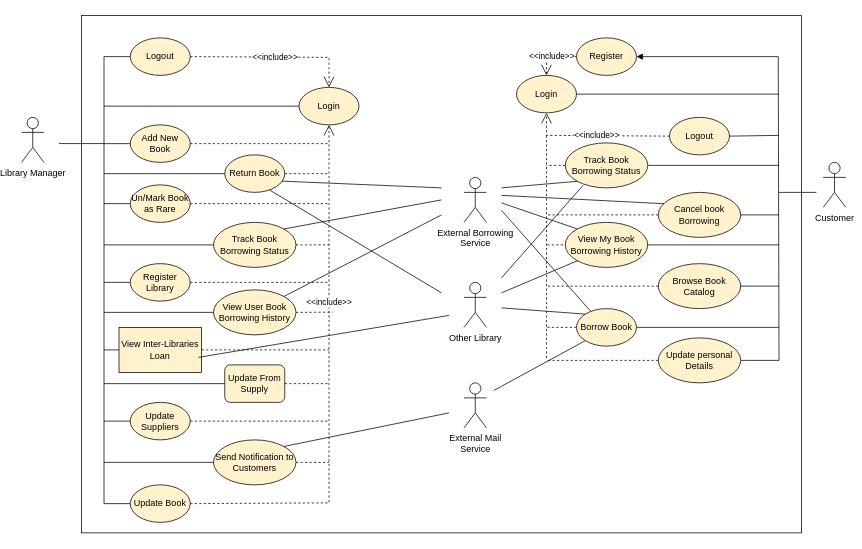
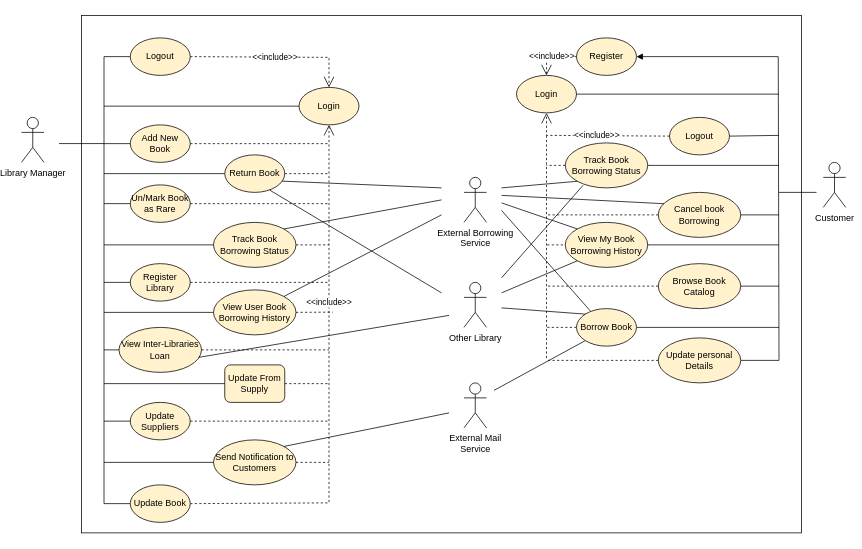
  <mxCell id="0" />
  <mxCell id="1" parent="0" />
  <mxCell id="2" value="Library Manager" style="shape=umlActor;verticalLabelPosition=bottom;verticalAlign=top;html=1;outlineConnect=0;" parent="1" vertex="1"><mxGeometry x="20" y="156" width="30" height="60" as="geometry" /></mxCell>
  <mxCell id="3" value="Customer" style="shape=umlActor;verticalLabelPosition=bottom;verticalAlign=top;html=1;outlineConnect=0;" parent="1" vertex="1"><mxGeometry x="1089" y="216" width="30" height="60" as="geometry" /></mxCell>
  <mxCell id="4" value="Login" style="ellipse;whiteSpace=wrap;html=1;fillColor=#fff2cc;strokeColor=#000000;" parent="1" vertex="1"><mxGeometry x="390" y="116" width="80" height="50" as="geometry" /></mxCell>
  <mxCell id="5" value="Logout" style="ellipse;whiteSpace=wrap;html=1;fillColor=#fff2cc;strokeColor=#000000;" parent="1" vertex="1"><mxGeometry x="165" y="50" width="80" height="50" as="geometry" /></mxCell>
  <mxCell id="6" value="External Mail&lt;div&gt;Service&lt;/div&gt;" style="shape=umlActor;verticalLabelPosition=bottom;verticalAlign=top;html=1;outlineConnect=0;" parent="1" vertex="1"><mxGeometry x="610" y="510" width="30" height="60" as="geometry" /></mxCell>
  <mxCell id="7" value="External Borrowing&lt;div&gt;Service&lt;/div&gt;" style="shape=umlActor;verticalLabelPosition=bottom;verticalAlign=top;html=1;outlineConnect=0;" parent="1" vertex="1"><mxGeometry x="610" y="236" width="30" height="60" as="geometry" /></mxCell>
  <mxCell id="8" value="Other Library" style="shape=umlActor;verticalLabelPosition=bottom;verticalAlign=top;html=1;outlineConnect=0;" parent="1" vertex="1"><mxGeometry x="610" y="376" width="30" height="60" as="geometry" /></mxCell>
  <mxCell id="9" value="Add New&lt;div&gt;Book&lt;/div&gt;" style="ellipse;whiteSpace=wrap;html=1;fillColor=#fff2cc;strokeColor=#000000;" parent="1" vertex="1"><mxGeometry x="165" y="166" width="80" height="50" as="geometry" /></mxCell>
  <mxCell id="10" value="Un/Mark Book&lt;div&gt;as Rare&lt;/div&gt;" style="ellipse;whiteSpace=wrap;html=1;fillColor=#fff2cc;strokeColor=#000000;" parent="1" vertex="1"><mxGeometry x="165" y="246" width="80" height="50" as="geometry" /></mxCell>
  <mxCell id="11" value="Register Library" style="ellipse;whiteSpace=wrap;html=1;fillColor=#fff2cc;strokeColor=#000000;" parent="1" vertex="1"><mxGeometry x="165" y="351" width="80" height="50" as="geometry" /></mxCell>
  <mxCell id="12" value="Track Book Borrowing Status" style="ellipse;whiteSpace=wrap;html=1;fillColor=#fff2cc;strokeColor=#000000;" parent="1" vertex="1"><mxGeometry x="276" y="296" width="110" height="60" as="geometry" /></mxCell>
  <mxCell id="13" value="View User Book Borrowing History" style="ellipse;whiteSpace=wrap;html=1;fillColor=#fff2cc;strokeColor=#000000;" parent="1" vertex="1"><mxGeometry x="276" y="386" width="110" height="60" as="geometry" /></mxCell>
- <mxCell id="14" value="View Inter-Libraries Loan" style="whiteSpace=wrap;html=1;fillColor=#fff2cc;strokeColor=#000000;rounded=0;" parent="1" vertex="1"><mxGeometry x="150" y="436" width="110" height="60" as="geometry" /></mxCell>
+ <mxCell id="14" value="View Inter-Libraries Loan" style="ellipse;whiteSpace=wrap;html=1;fillColor=#fff2cc;strokeColor=#000000;" parent="1" vertex="1"><mxGeometry x="150" y="436" width="110" height="60" as="geometry" /></mxCell>
  <mxCell id="15" value="Update Suppliers" style="ellipse;whiteSpace=wrap;html=1;fillColor=#fff2cc;strokeColor=#000000;" parent="1" vertex="1"><mxGeometry x="165" y="536" width="80" height="50" as="geometry" /></mxCell>
  <mxCell id="16" value="Update From Supply" style="whiteSpace=wrap;html=1;fillColor=#fff2cc;strokeColor=#000000;rounded=1;" parent="1" vertex="1"><mxGeometry x="291" y="486" width="80" height="50" as="geometry" /></mxCell>
  <mxCell id="17" value="Send Notification to Customers" style="ellipse;whiteSpace=wrap;html=1;fillColor=#fff2cc;strokeColor=#000000;" parent="1" vertex="1"><mxGeometry x="276" y="586" width="110" height="60" as="geometry" /></mxCell>
  <mxCell id="18" value="" style="endArrow=none;html=1;rounded=0;entryX=0;entryY=0.5;entryDx=0;entryDy=0;exitX=0;exitY=0.5;exitDx=0;exitDy=0;" parent="1" target="5" edge="1"><mxGeometry width="50" height="50" relative="1" as="geometry"><mxPoint x="165" y="671" as="sourcePoint" /><mxPoint x="380" y="166" as="targetPoint" /><Array as="points"><mxPoint x="130" y="671" /><mxPoint x="130" y="75" /></Array></mxGeometry></mxCell>
  <mxCell id="19" value="&amp;lt;&amp;lt;include&amp;gt;&amp;gt;" style="endArrow=open;endSize=12;dashed=1;html=1;rounded=0;exitX=1;exitY=0.5;exitDx=0;exitDy=0;entryX=0.5;entryY=0;entryDx=0;entryDy=0;" parent="1" source="5" target="4" edge="1"><mxGeometry width="160" relative="1" as="geometry"><mxPoint x="470" y="316" as="sourcePoint" /><mxPoint x="630" y="316" as="targetPoint" /><Array as="points"><mxPoint x="430" y="76" /></Array></mxGeometry></mxCell>
  <mxCell id="20" value="" style="endArrow=none;html=1;rounded=0;exitX=0;exitY=0.5;exitDx=0;exitDy=0;" parent="1" source="4" edge="1"><mxGeometry width="50" height="50" relative="1" as="geometry"><mxPoint x="530" y="346" as="sourcePoint" /><mxPoint x="130" y="141" as="targetPoint" /></mxGeometry></mxCell>
  <mxCell id="21" value="" style="endArrow=none;html=1;rounded=0;exitX=0;exitY=0.5;exitDx=0;exitDy=0;" parent="1" source="9" edge="1"><mxGeometry width="50" height="50" relative="1" as="geometry"><mxPoint x="530" y="346" as="sourcePoint" /><mxPoint x="130" y="191" as="targetPoint" /></mxGeometry></mxCell>
  <mxCell id="22" value="&amp;lt;&amp;lt;include&amp;gt;&amp;gt;" style="endArrow=open;endSize=12;dashed=1;html=1;rounded=0;entryX=0.5;entryY=1;entryDx=0;entryDy=0;exitX=1;exitY=0.5;exitDx=0;exitDy=0;" parent="1" target="4" edge="1"><mxGeometry x="0.313" width="160" relative="1" as="geometry"><mxPoint x="245" y="671" as="sourcePoint" /><mxPoint x="421" y="126" as="targetPoint" /><Array as="points"><mxPoint x="430" y="670" /></Array><mxPoint as="offset" /></mxGeometry></mxCell>
  <mxCell id="23" value="" style="endArrow=none;dashed=1;html=1;rounded=0;exitX=1;exitY=0.5;exitDx=0;exitDy=0;" parent="1" source="9" edge="1"><mxGeometry width="50" height="50" relative="1" as="geometry"><mxPoint x="510" y="366" as="sourcePoint" /><mxPoint x="430" y="191" as="targetPoint" /></mxGeometry></mxCell>
  <mxCell id="24" value="" style="endArrow=none;dashed=1;html=1;rounded=0;exitX=1;exitY=0.5;exitDx=0;exitDy=0;" parent="1" edge="1"><mxGeometry width="50" height="50" relative="1" as="geometry"><mxPoint x="371" y="231" as="sourcePoint" /><mxPoint x="430" y="231" as="targetPoint" /></mxGeometry></mxCell>
  <mxCell id="25" value="" style="endArrow=none;dashed=1;html=1;rounded=0;exitX=1;exitY=0.5;exitDx=0;exitDy=0;" parent="1" source="10" edge="1"><mxGeometry width="50" height="50" relative="1" as="geometry"><mxPoint x="271" y="270.66" as="sourcePoint" /><mxPoint x="430" y="271" as="targetPoint" /></mxGeometry></mxCell>
  <mxCell id="26" value="" style="endArrow=none;dashed=1;html=1;rounded=0;exitX=1;exitY=0.5;exitDx=0;exitDy=0;" parent="1" source="12" edge="1"><mxGeometry width="50" height="50" relative="1" as="geometry"><mxPoint x="255" y="281" as="sourcePoint" /><mxPoint x="430" y="326" as="targetPoint" /></mxGeometry></mxCell>
  <mxCell id="27" value="" style="endArrow=none;dashed=1;html=1;rounded=0;exitX=1;exitY=0.5;exitDx=0;exitDy=0;" parent="1" source="11" edge="1"><mxGeometry width="50" height="50" relative="1" as="geometry"><mxPoint x="396" y="336" as="sourcePoint" /><mxPoint x="430" y="376" as="targetPoint" /></mxGeometry></mxCell>
  <mxCell id="28" value="" style="endArrow=none;dashed=1;html=1;rounded=0;exitX=1;exitY=0.5;exitDx=0;exitDy=0;" parent="1" source="13" edge="1"><mxGeometry width="50" height="50" relative="1" as="geometry"><mxPoint x="400" y="446" as="sourcePoint" /><mxPoint x="435" y="415.66" as="targetPoint" /></mxGeometry></mxCell>
  <mxCell id="29" value="" style="endArrow=none;dashed=1;html=1;rounded=0;exitX=1;exitY=0.5;exitDx=0;exitDy=0;" parent="1" source="16" edge="1"><mxGeometry width="50" height="50" relative="1" as="geometry"><mxPoint x="265" y="396" as="sourcePoint" /><mxPoint x="430" y="511" as="targetPoint" /></mxGeometry></mxCell>
  <mxCell id="30" value="" style="endArrow=none;dashed=1;html=1;rounded=0;exitX=1;exitY=0.5;exitDx=0;exitDy=0;" parent="1" source="14" edge="1"><mxGeometry width="50" height="50" relative="1" as="geometry"><mxPoint x="275" y="406" as="sourcePoint" /><mxPoint x="430" y="466" as="targetPoint" /></mxGeometry></mxCell>
  <mxCell id="31" value="" style="endArrow=none;dashed=1;html=1;rounded=0;exitX=1;exitY=0.5;exitDx=0;exitDy=0;" parent="1" source="15" edge="1"><mxGeometry width="50" height="50" relative="1" as="geometry"><mxPoint x="285" y="416" as="sourcePoint" /><mxPoint x="430" y="561" as="targetPoint" /></mxGeometry></mxCell>
  <mxCell id="32" value="" style="endArrow=none;html=1;rounded=0;entryX=0;entryY=0.5;entryDx=0;entryDy=0;" parent="1" edge="1"><mxGeometry width="50" height="50" relative="1" as="geometry"><mxPoint x="130" y="231" as="sourcePoint" /><mxPoint x="291" y="231" as="targetPoint" /></mxGeometry></mxCell>
  <mxCell id="33" value="" style="endArrow=none;html=1;rounded=0;exitX=0;exitY=0.5;exitDx=0;exitDy=0;" parent="1" source="10" edge="1"><mxGeometry width="50" height="50" relative="1" as="geometry"><mxPoint x="185" y="211" as="sourcePoint" /><mxPoint x="130" y="271" as="targetPoint" /></mxGeometry></mxCell>
  <mxCell id="34" value="" style="endArrow=none;html=1;rounded=0;exitX=0;exitY=0.5;exitDx=0;exitDy=0;" parent="1" source="12" edge="1"><mxGeometry width="50" height="50" relative="1" as="geometry"><mxPoint x="195" y="221" as="sourcePoint" /><mxPoint x="130" y="326" as="targetPoint" /></mxGeometry></mxCell>
  <mxCell id="35" value="" style="endArrow=none;html=1;rounded=0;exitX=0;exitY=0.5;exitDx=0;exitDy=0;" parent="1" source="11" edge="1"><mxGeometry width="50" height="50" relative="1" as="geometry"><mxPoint x="205" y="231" as="sourcePoint" /><mxPoint x="130" y="376" as="targetPoint" /></mxGeometry></mxCell>
  <mxCell id="36" value="" style="endArrow=none;html=1;rounded=0;exitX=0;exitY=0.5;exitDx=0;exitDy=0;" parent="1" source="13" edge="1"><mxGeometry width="50" height="50" relative="1" as="geometry"><mxPoint x="215" y="241" as="sourcePoint" /><mxPoint x="130" y="416" as="targetPoint" /></mxGeometry></mxCell>
  <mxCell id="37" value="" style="endArrow=none;html=1;rounded=0;exitX=0;exitY=0.5;exitDx=0;exitDy=0;" parent="1" source="14" edge="1"><mxGeometry width="50" height="50" relative="1" as="geometry"><mxPoint x="225" y="251" as="sourcePoint" /><mxPoint x="130" y="466" as="targetPoint" /></mxGeometry></mxCell>
  <mxCell id="38" value="" style="endArrow=none;html=1;rounded=0;exitX=0;exitY=0.5;exitDx=0;exitDy=0;" parent="1" source="16" edge="1"><mxGeometry width="50" height="50" relative="1" as="geometry"><mxPoint x="235" y="261" as="sourcePoint" /><mxPoint x="130" y="511" as="targetPoint" /></mxGeometry></mxCell>
  <mxCell id="39" value="" style="endArrow=none;html=1;rounded=0;exitX=0;exitY=0.5;exitDx=0;exitDy=0;" parent="1" source="15" edge="1"><mxGeometry width="50" height="50" relative="1" as="geometry"><mxPoint x="245" y="271" as="sourcePoint" /><mxPoint x="130" y="561" as="targetPoint" /></mxGeometry></mxCell>
  <mxCell id="40" value="" style="endArrow=none;html=1;rounded=0;" parent="1" edge="1"><mxGeometry width="50" height="50" relative="1" as="geometry"><mxPoint x="70" y="190.92" as="sourcePoint" /><mxPoint x="130" y="190.92" as="targetPoint" /></mxGeometry></mxCell>
  <mxCell id="41" value="" style="endArrow=none;html=1;rounded=0;exitX=1;exitY=0;exitDx=0;exitDy=0;" edge="1" parent="1" source="12"><mxGeometry width="50" height="50" relative="1" as="geometry"><mxPoint x="490" y="346" as="sourcePoint" /><mxPoint x="580" y="266" as="targetPoint" /></mxGeometry></mxCell>
  <mxCell id="42" value="" style="endArrow=none;html=1;rounded=0;exitX=1;exitY=0;exitDx=0;exitDy=0;" edge="1" parent="1" source="13"><mxGeometry width="50" height="50" relative="1" as="geometry"><mxPoint x="440" y="446" as="sourcePoint" /><mxPoint x="580" y="286" as="targetPoint" /></mxGeometry></mxCell>
  <mxCell id="43" value="" style="endArrow=none;html=1;rounded=0;exitX=0.964;exitY=0.667;exitDx=0;exitDy=0;exitPerimeter=0;" edge="1" parent="1" source="14"><mxGeometry width="50" height="50" relative="1" as="geometry"><mxPoint x="480" y="556" as="sourcePoint" /><mxPoint x="590" y="420" as="targetPoint" /></mxGeometry></mxCell>
  <mxCell id="44" value="" style="endArrow=none;html=1;rounded=0;exitX=1;exitY=0;exitDx=0;exitDy=0;" edge="1" parent="1" source="17"><mxGeometry width="50" height="50" relative="1" as="geometry"><mxPoint x="440" y="546" as="sourcePoint" /><mxPoint x="590" y="550" as="targetPoint" /></mxGeometry></mxCell>
  <mxCell id="45" value="Login" style="ellipse;whiteSpace=wrap;html=1;fillColor=#fff2cc;strokeColor=#000000;" vertex="1" parent="1"><mxGeometry x="680" y="100" width="80" height="50" as="geometry" /></mxCell>
  <mxCell id="46" value="Logout" style="ellipse;whiteSpace=wrap;html=1;fillColor=#fff2cc;strokeColor=#000000;" vertex="1" parent="1"><mxGeometry x="884" y="156" width="80" height="50" as="geometry" /></mxCell>
  <mxCell id="47" value="Register" style="ellipse;whiteSpace=wrap;html=1;fillColor=#fff2cc;strokeColor=#000000;" vertex="1" parent="1"><mxGeometry x="760" y="50" width="80" height="50" as="geometry" /></mxCell>
  <mxCell id="48" value="Browse Book Catalog" style="ellipse;whiteSpace=wrap;html=1;fillColor=#fff2cc;strokeColor=#000000;" vertex="1" parent="1"><mxGeometry x="869" y="351" width="110" height="60" as="geometry" /></mxCell>
  <mxCell id="49" value="Cancel book Borrowing" style="ellipse;whiteSpace=wrap;html=1;fillColor=#fff2cc;strokeColor=#000000;" vertex="1" parent="1"><mxGeometry x="869" y="256" width="110" height="60" as="geometry" /></mxCell>
  <mxCell id="50" value="" style="endArrow=none;html=1;rounded=0;entryX=0;entryY=0.5;entryDx=0;entryDy=0;" edge="1" parent="1" target="17"><mxGeometry width="50" height="50" relative="1" as="geometry"><mxPoint x="130" y="616" as="sourcePoint" /><mxPoint x="250" y="580" as="targetPoint" /></mxGeometry></mxCell>
  <mxCell id="51" value="" style="endArrow=none;dashed=1;html=1;rounded=0;exitX=1;exitY=0.5;exitDx=0;exitDy=0;" edge="1" parent="1" source="17"><mxGeometry width="50" height="50" relative="1" as="geometry"><mxPoint x="386" y="626" as="sourcePoint" /><mxPoint x="430" y="616" as="targetPoint" /></mxGeometry></mxCell>
  <mxCell id="52" value="" style="endArrow=block;html=1;rounded=0;entryX=1;entryY=0.5;entryDx=0;entryDy=0;exitX=1;exitY=0.5;exitDx=0;exitDy=0;" edge="1" parent="1" source="53" target="47"><mxGeometry width="50" height="50" relative="1" as="geometry"><mxPoint x="1064" y="764" as="sourcePoint" /><mxPoint x="1064" y="168" as="targetPoint" /><Array as="points"><mxPoint x="1030" y="480" /><mxPoint x="1029" y="75" /></Array></mxGeometry></mxCell>
  <mxCell id="53" value="Update personal Details" style="ellipse;whiteSpace=wrap;html=1;fillColor=#fff2cc;strokeColor=#000000;" vertex="1" parent="1"><mxGeometry x="869" y="450" width="110" height="60" as="geometry" /></mxCell>
  <mxCell id="54" value="Track Book Borrowing Status" style="ellipse;whiteSpace=wrap;html=1;fillColor=#fff2cc;strokeColor=#000000;" vertex="1" parent="1"><mxGeometry x="745" y="190" width="110" height="60" as="geometry" /></mxCell>
  <mxCell id="55" value="" style="endArrow=none;html=1;rounded=0;" edge="1" parent="1"><mxGeometry width="50" height="50" relative="1" as="geometry"><mxPoint x="1080" y="256" as="sourcePoint" /><mxPoint x="1030" y="256" as="targetPoint" /></mxGeometry></mxCell>
  <mxCell id="56" value="" style="endArrow=none;html=1;rounded=0;entryX=1;entryY=0.5;entryDx=0;entryDy=0;" edge="1" parent="1" target="46"><mxGeometry width="50" height="50" relative="1" as="geometry"><mxPoint x="1030" y="180" as="sourcePoint" /><mxPoint x="979" y="164.58" as="targetPoint" /></mxGeometry></mxCell>
  <mxCell id="57" value="" style="endArrow=none;html=1;rounded=0;entryX=1;entryY=0.5;entryDx=0;entryDy=0;" edge="1" parent="1" target="54"><mxGeometry width="50" height="50" relative="1" as="geometry"><mxPoint x="1030" y="220" as="sourcePoint" /><mxPoint x="930" y="215.17" as="targetPoint" /></mxGeometry></mxCell>
  <mxCell id="58" value="" style="endArrow=none;html=1;rounded=0;entryX=1;entryY=0.5;entryDx=0;entryDy=0;" edge="1" parent="1" target="45"><mxGeometry width="50" height="50" relative="1" as="geometry"><mxPoint x="1030" y="125" as="sourcePoint" /><mxPoint x="804" y="116" as="targetPoint" /></mxGeometry></mxCell>
  <mxCell id="59" value="" style="endArrow=none;html=1;rounded=0;entryX=1;entryY=0.5;entryDx=0;entryDy=0;" edge="1" parent="1" target="49"><mxGeometry width="50" height="50" relative="1" as="geometry"><mxPoint x="1030" y="286" as="sourcePoint" /><mxPoint x="990" y="270" as="targetPoint" /></mxGeometry></mxCell>
  <mxCell id="60" value="" style="endArrow=none;html=1;rounded=0;entryX=1;entryY=0.5;entryDx=0;entryDy=0;" edge="1" parent="1"><mxGeometry width="50" height="50" relative="1" as="geometry"><mxPoint x="1030" y="326" as="sourcePoint" /><mxPoint x="840" y="326" as="targetPoint" /></mxGeometry></mxCell>
  <mxCell id="61" value="" style="endArrow=none;html=1;rounded=0;entryX=1;entryY=0.5;entryDx=0;entryDy=0;" edge="1" parent="1" target="48"><mxGeometry width="50" height="50" relative="1" as="geometry"><mxPoint x="1030" y="381" as="sourcePoint" /><mxPoint x="989" y="386" as="targetPoint" /></mxGeometry></mxCell>
  <mxCell id="62" value="" style="endArrow=none;html=1;rounded=0;entryX=1;entryY=0.5;entryDx=0;entryDy=0;" edge="1" parent="1" target="73"><mxGeometry width="50" height="50" relative="1" as="geometry"><mxPoint x="1030" y="436" as="sourcePoint" /><mxPoint x="855" y="431" as="targetPoint" /></mxGeometry></mxCell>
  <mxCell id="63" value="&amp;lt;&amp;lt;include&amp;gt;&amp;gt;" style="endArrow=open;endSize=12;dashed=1;html=1;rounded=0;exitX=0;exitY=0.5;exitDx=0;exitDy=0;entryX=0.5;entryY=0;entryDx=0;entryDy=0;" edge="1" parent="1" source="47" target="45"><mxGeometry width="160" relative="1" as="geometry"><mxPoint x="450" y="50" as="sourcePoint" /><mxPoint x="635" y="91" as="targetPoint" /><Array as="points"><mxPoint x="720" y="75" /></Array></mxGeometry></mxCell>
  <mxCell id="64" value="&amp;lt;&amp;lt;include&amp;gt;&amp;gt;" style="endArrow=open;endSize=12;dashed=1;html=1;rounded=0;exitX=0;exitY=0.5;exitDx=0;exitDy=0;entryX=0.5;entryY=1;entryDx=0;entryDy=0;" edge="1" parent="1" source="46" target="45"><mxGeometry width="160" relative="1" as="geometry"><mxPoint x="265" y="95" as="sourcePoint" /><mxPoint x="450" y="136" as="targetPoint" /><Array as="points"><mxPoint x="720" y="180" /></Array></mxGeometry></mxCell>
  <mxCell id="65" value="" style="endArrow=none;dashed=1;html=1;rounded=0;" edge="1" parent="1"><mxGeometry width="50" height="50" relative="1" as="geometry"><mxPoint x="720" y="180" as="sourcePoint" /><mxPoint x="720" y="480" as="targetPoint" /></mxGeometry></mxCell>
  <mxCell id="66" value="" style="endArrow=none;dashed=1;html=1;rounded=0;exitX=0;exitY=0.5;exitDx=0;exitDy=0;" edge="1" parent="1" source="53"><mxGeometry width="50" height="50" relative="1" as="geometry"><mxPoint x="783.243" y="471.001" as="sourcePoint" /><mxPoint x="720" y="480" as="targetPoint" /></mxGeometry></mxCell>
  <mxCell id="67" value="" style="endArrow=none;dashed=1;html=1;rounded=0;exitX=0;exitY=0.5;exitDx=0;exitDy=0;" edge="1" parent="1" source="73"><mxGeometry width="50" height="50" relative="1" as="geometry"><mxPoint x="745" y="431" as="sourcePoint" /><mxPoint x="720" y="436" as="targetPoint" /></mxGeometry></mxCell>
  <mxCell id="68" value="" style="endArrow=none;dashed=1;html=1;rounded=0;exitX=0;exitY=0.5;exitDx=0;exitDy=0;" edge="1" parent="1" source="48"><mxGeometry width="50" height="50" relative="1" as="geometry"><mxPoint x="755" y="441" as="sourcePoint" /><mxPoint x="720" y="381" as="targetPoint" /></mxGeometry></mxCell>
  <mxCell id="69" value="" style="endArrow=none;dashed=1;html=1;rounded=0;exitX=0;exitY=0.5;exitDx=0;exitDy=0;" edge="1" parent="1"><mxGeometry width="50" height="50" relative="1" as="geometry"><mxPoint x="760" y="326" as="sourcePoint" /><mxPoint x="720" y="326" as="targetPoint" /></mxGeometry></mxCell>
  <mxCell id="70" value="" style="endArrow=none;dashed=1;html=1;rounded=0;exitX=0;exitY=0.5;exitDx=0;exitDy=0;" edge="1" parent="1" source="49"><mxGeometry width="50" height="50" relative="1" as="geometry"><mxPoint x="775" y="461" as="sourcePoint" /><mxPoint x="720" y="286" as="targetPoint" /></mxGeometry></mxCell>
  <mxCell id="71" value="" style="endArrow=none;dashed=1;html=1;rounded=0;exitX=0;exitY=0.5;exitDx=0;exitDy=0;" edge="1" parent="1" source="54"><mxGeometry width="50" height="50" relative="1" as="geometry"><mxPoint x="785" y="471" as="sourcePoint" /><mxPoint x="720" y="220" as="targetPoint" /></mxGeometry></mxCell>
  <mxCell id="72" value="" style="endArrow=none;html=1;rounded=0;entryX=0;entryY=1;entryDx=0;entryDy=0;" edge="1" parent="1" target="73"><mxGeometry width="50" height="50" relative="1" as="geometry"><mxPoint x="650" y="520" as="sourcePoint" /><mxPoint x="730" y="530" as="targetPoint" /></mxGeometry></mxCell>
  <mxCell id="73" value="Borrow Book" style="ellipse;whiteSpace=wrap;html=1;fillColor=#fff2cc;strokeColor=#000000;" vertex="1" parent="1"><mxGeometry x="760" y="411" width="80" height="50" as="geometry" /></mxCell>
  <mxCell id="74" value="View My Book Borrowing History" style="ellipse;whiteSpace=wrap;html=1;fillColor=#fff2cc;strokeColor=#000000;" vertex="1" parent="1"><mxGeometry x="745" y="296" width="110" height="60" as="geometry" /></mxCell>
  <mxCell id="75" value="" style="endArrow=none;html=1;rounded=0;entryX=0;entryY=0;entryDx=0;entryDy=0;" edge="1" parent="1" target="73"><mxGeometry width="50" height="50" relative="1" as="geometry"><mxPoint x="660" y="410" as="sourcePoint" /><mxPoint x="745" y="444" as="targetPoint" /></mxGeometry></mxCell>
  <mxCell id="76" value="" style="endArrow=none;html=1;rounded=0;entryX=0.23;entryY=0.06;entryDx=0;entryDy=0;entryPerimeter=0;" edge="1" parent="1" target="73"><mxGeometry width="50" height="50" relative="1" as="geometry"><mxPoint x="660" y="280" as="sourcePoint" /><mxPoint x="781" y="428" as="targetPoint" /></mxGeometry></mxCell>
  <mxCell id="77" value="" style="endArrow=none;html=1;rounded=0;entryX=0;entryY=0;entryDx=0;entryDy=0;" edge="1" parent="1" target="74"><mxGeometry width="50" height="50" relative="1" as="geometry"><mxPoint x="660" y="270" as="sourcePoint" /><mxPoint x="788" y="424" as="targetPoint" /></mxGeometry></mxCell>
  <mxCell id="78" value="" style="endArrow=none;html=1;rounded=0;entryX=0;entryY=1;entryDx=0;entryDy=0;" edge="1" parent="1" target="54"><mxGeometry width="50" height="50" relative="1" as="geometry"><mxPoint x="660" y="250" as="sourcePoint" /><mxPoint x="771" y="315" as="targetPoint" /></mxGeometry></mxCell>
  <mxCell id="79" value="" style="endArrow=none;html=1;rounded=0;entryX=0.07;entryY=0.252;entryDx=0;entryDy=0;entryPerimeter=0;" edge="1" parent="1" target="49"><mxGeometry width="50" height="50" relative="1" as="geometry"><mxPoint x="660" y="260" as="sourcePoint" /><mxPoint x="771" y="315" as="targetPoint" /></mxGeometry></mxCell>
  <mxCell id="80" value="" style="endArrow=none;html=1;rounded=0;entryX=0.216;entryY=0.943;entryDx=0;entryDy=0;entryPerimeter=0;" edge="1" parent="1" target="54"><mxGeometry width="50" height="50" relative="1" as="geometry"><mxPoint x="660" y="370" as="sourcePoint" /><mxPoint x="771" y="251" as="targetPoint" /></mxGeometry></mxCell>
  <mxCell id="81" value="" style="endArrow=none;html=1;rounded=0;entryX=0;entryY=1;entryDx=0;entryDy=0;" edge="1" parent="1" target="74"><mxGeometry width="50" height="50" relative="1" as="geometry"><mxPoint x="660" y="390" as="sourcePoint" /><mxPoint x="779" y="257" as="targetPoint" /></mxGeometry></mxCell>
  <mxCell id="82" value="" style="rounded=0;whiteSpace=wrap;html=1;fillColor=none;" vertex="1" parent="1"><mxGeometry x="100" y="20" width="960" height="690" as="geometry" /></mxCell>
  <mxCell id="83" value="Update Book" style="ellipse;whiteSpace=wrap;html=1;fillColor=#fff2cc;strokeColor=#000000;" vertex="1" parent="1"><mxGeometry x="165" y="646" width="80" height="50" as="geometry" /></mxCell>
  <mxCell id="84" value="Return Book" style="ellipse;whiteSpace=wrap;html=1;fillColor=#fff2cc;strokeColor=#000000;" vertex="1" parent="1"><mxGeometry x="291" y="206" width="80" height="50" as="geometry" /></mxCell>
  <mxCell id="85" value="" style="endArrow=none;html=1;rounded=0;exitX=0.95;exitY=0.7;exitDx=0;exitDy=0;exitPerimeter=0;" edge="1" parent="1" source="84"><mxGeometry width="50" height="50" relative="1" as="geometry"><mxPoint x="500" y="380" as="sourcePoint" /><mxPoint x="580" y="250" as="targetPoint" /></mxGeometry></mxCell>
  <mxCell id="86" value="" style="endArrow=none;html=1;rounded=0;exitX=0.75;exitY=0.94;exitDx=0;exitDy=0;exitPerimeter=0;" edge="1" parent="1" source="84"><mxGeometry width="50" height="50" relative="1" as="geometry"><mxPoint x="369" y="259" as="sourcePoint" /><mxPoint x="580" y="390" as="targetPoint" /></mxGeometry></mxCell>
